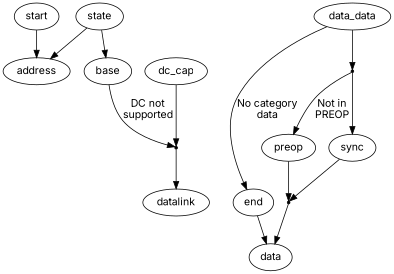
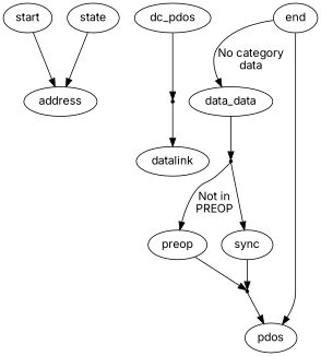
  digraph {
    fontname=Inter
    node [fontname=Inter]
    edge [fontname=Inter weight=10]
    start
    address
    state
-   base
    enter_datalink [shape=point]
-   dc_cap
+   dc_cap [label=dc_pdos]
    datalink
    n8 [label=data_data]
    end
    enter_preop [shape=point]
-   pdos [label=data]
+   pdos
    preop
    sync
    enter_pdos [shape=point]
    start -> address
    state -> address
-   state -> base
-   base -> enter_datalink [label="DC not\nsupported" weight=""]
    enter_datalink -> datalink
    dc_cap -> enter_datalink
-   n8 -> end [label="No category\ndata" weight=""]
+   end -> n8 [label="No category\ndata" weight=""]
    n8 -> enter_preop
    end -> pdos
    enter_preop -> preop [label="Not in\nPREOP" weight=""]
    enter_preop -> sync
    preop -> enter_pdos
    sync -> enter_pdos
    enter_pdos -> pdos
  }
